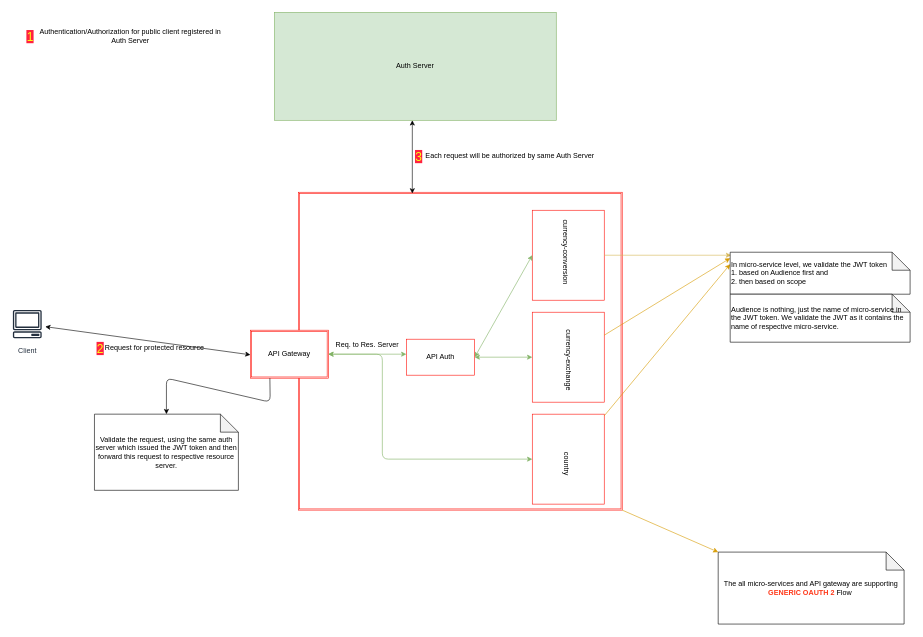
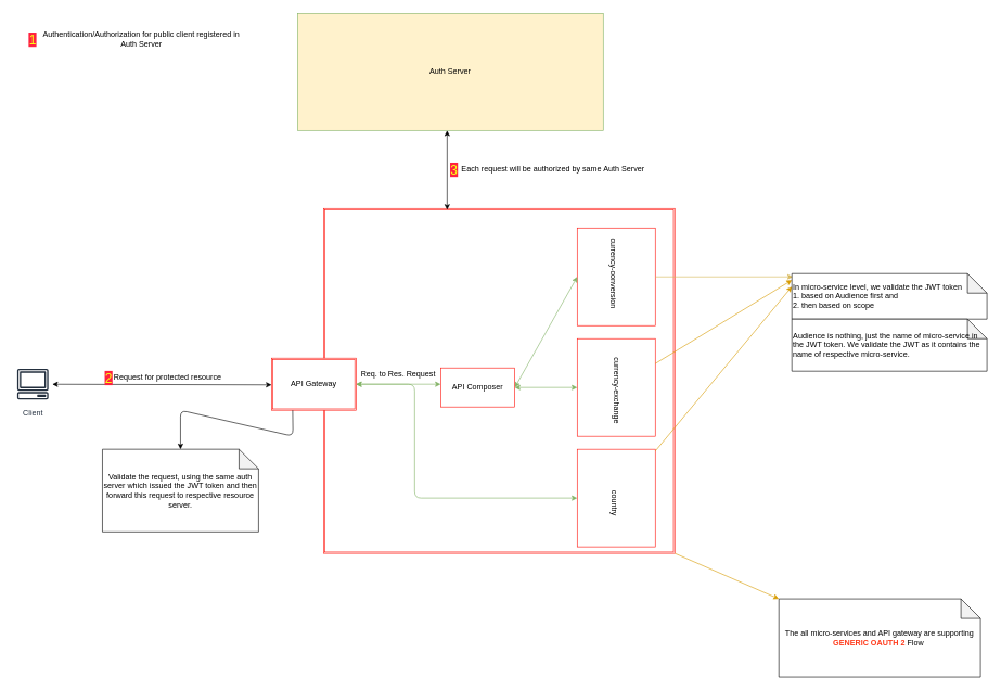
  <mxCell id="0" />
  <mxCell id="1" parent="0" />
  <mxCell id="2" value="" style="shape=ext;double=1;rounded=0;whiteSpace=wrap;html=1;strokeColor=#FF1008;" parent="1" vertex="1"><mxGeometry x="497" width="540" height="530" as="geometry" y="320" /></mxCell>
  <mxCell id="3" value="API Gateway" style="shape=ext;double=1;rounded=0;whiteSpace=wrap;html=1;strokeColor=#FF1008;" parent="1" vertex="1"><mxGeometry x="417" y="550" width="130" height="80" as="geometry" /></mxCell>
  <mxCell id="4" value="" style="whiteSpace=wrap;html=1;strokeColor=#FF1008;" parent="1" vertex="1"><mxGeometry x="887" y="350" width="120" height="150" as="geometry" /></mxCell>
  <mxCell id="5" value="" style="whiteSpace=wrap;html=1;strokeColor=#FF1008;" parent="1" vertex="1"><mxGeometry x="887" y="520" width="120" height="150" as="geometry" /></mxCell>
  <mxCell id="6" value="" style="whiteSpace=wrap;html=1;strokeColor=#FF1008;" parent="1" vertex="1"><mxGeometry x="887" y="690" width="120" height="150" as="geometry" /></mxCell>
  <mxCell id="7" value="currency-conversion" style="text;html=1;strokeColor=none;fillColor=none;align=center;verticalAlign=middle;whiteSpace=wrap;rounded=0;rotation=90;" parent="1" vertex="1"><mxGeometry x="867" y="410" width="150" height="20" as="geometry" /></mxCell>
  <mxCell id="8" value="currency-exchange" style="text;html=1;strokeColor=none;fillColor=none;align=center;verticalAlign=middle;whiteSpace=wrap;rounded=0;rotation=90;" parent="1" vertex="1"><mxGeometry x="887" y="590" width="120" height="20" as="geometry" /></mxCell>
  <mxCell id="9" value="country&lt;br&gt;" style="text;html=1;strokeColor=none;fillColor=none;align=center;verticalAlign=middle;whiteSpace=wrap;rounded=0;rotation=90;" parent="1" vertex="1"><mxGeometry x="922" y="763" width="45" height="20" as="geometry" /></mxCell>
  <mxCell id="10" value="" style="endArrow=classic;html=1;fillColor=#fff2cc;strokeColor=#d6b656;" parent="1" source="4" edge="1"><mxGeometry width="50" height="50" relative="1" as="geometry"><mxPoint x="717" y="640" as="sourcePoint" /><mxPoint x="1218.6" y="425" as="targetPoint" /></mxGeometry></mxCell>
  <mxCell id="11" value="" style="endArrow=classic;html=1;fillColor=#ffe6cc;strokeColor=#d79b00;" parent="1" source="5" edge="1"><mxGeometry width="50" height="50" relative="1" as="geometry"><mxPoint x="737" y="640" as="sourcePoint" /><mxPoint x="1217" y="430" as="targetPoint" /></mxGeometry></mxCell>
  <mxCell id="12" value="" style="endArrow=classic;html=1;fillColor=#ffe6cc;strokeColor=#d79b00;" parent="1" source="6" edge="1"><mxGeometry width="50" height="50" relative="1" as="geometry"><mxPoint x="737" y="640" as="sourcePoint" /><mxPoint x="1217" y="440" as="targetPoint" /></mxGeometry></mxCell>
  <mxCell id="13" value="In micro-service level, we validate the JWT token &lt;br&gt;1. based on Audience first and &lt;br&gt;2. then based on scope" style="shape=note;whiteSpace=wrap;html=1;backgroundOutline=1;darkOpacity=0.05;align=left;" parent="1" vertex="1"><mxGeometry x="1217" y="420" width="300" height="70" as="geometry" /></mxCell>
  <mxCell id="14" value="Audience is nothing, just the name of micro-service in the JWT token. We validate the JWT as it contains the name of respective micro-service.&amp;nbsp;&amp;nbsp;" style="shape=note;whiteSpace=wrap;html=1;backgroundOutline=1;darkOpacity=0.05;align=left;" parent="1" vertex="1"><mxGeometry x="1217" y="490" width="300" height="80" as="geometry" /></mxCell>
  <mxCell id="15" value="The all micro-services and API gateway are supporting&lt;b&gt;&lt;font color=&quot;#ff3819&quot;&gt; GENERIC OAUTH 2&lt;/font&gt;&lt;/b&gt; Flow&amp;nbsp;" style="shape=note;whiteSpace=wrap;html=1;backgroundOutline=1;darkOpacity=0.05;" parent="1" vertex="1"><mxGeometry x="1197" y="920" width="310" height="120" as="geometry" /></mxCell>
  <mxCell id="16" value="" style="endArrow=classic;html=1;exitX=1;exitY=1;exitDx=0;exitDy=0;entryX=0;entryY=0;entryDx=0;entryDy=0;entryPerimeter=0;fillColor=#ffe6cc;strokeColor=#d79b00;" parent="1" source="2" target="15" edge="1"><mxGeometry width="50" height="50" relative="1" as="geometry"><mxPoint x="907" y="910" as="sourcePoint" /><mxPoint x="1177" y="925" as="targetPoint" /></mxGeometry></mxCell>
  <mxCell id="17" value="" style="endArrow=classic;startArrow=classic;html=1;entryX=0;entryY=0.5;entryDx=0;entryDy=0;fillColor=#d5e8d4;strokeColor=#82b366;exitX=1;exitY=0.5;exitDx=0;exitDy=0;" parent="1" source="30" target="4" edge="1"><mxGeometry width="50" height="50" relative="1" as="geometry"><mxPoint x="767" y="510" as="sourcePoint" /><mxPoint x="707" y="570" as="targetPoint" /></mxGeometry></mxCell>
  <mxCell id="18" value="" style="endArrow=classic;startArrow=classic;html=1;entryX=0;entryY=0.5;entryDx=0;entryDy=0;fillColor=#d5e8d4;strokeColor=#82b366;exitX=1;exitY=0.5;exitDx=0;exitDy=0;" parent="1" target="5" edge="1" source="30"><mxGeometry width="50" height="50" relative="1" as="geometry"><mxPoint x="827" y="595" as="sourcePoint" /><mxPoint x="707" y="570" as="targetPoint" /></mxGeometry></mxCell>
  <mxCell id="19" value="" style="endArrow=classic;startArrow=classic;html=1;entryX=1;entryY=0.5;entryDx=0;entryDy=0;exitX=0;exitY=0.5;exitDx=0;exitDy=0;fillColor=#d5e8d4;strokeColor=#82b366;" parent="1" source="6" target="3" edge="1"><mxGeometry width="50" height="50" relative="1" as="geometry"><mxPoint x="657" y="620" as="sourcePoint" /><mxPoint x="707" y="570" as="targetPoint" /><Array as="points"><mxPoint x="637" y="765" /><mxPoint x="637" y="590" /></Array></mxGeometry></mxCell>
  <mxCell id="20" value="" style="endArrow=classic;startArrow=classic;html=1;entryX=0;entryY=0.5;entryDx=0;entryDy=0;" parent="1" source="21" edge="1"><mxGeometry width="50" height="50" relative="1" as="geometry"><mxPoint x="87" y="590" as="sourcePoint" /><mxPoint x="417" y="591" as="targetPoint" /></mxGeometry></mxCell>
- <mxCell id="21" value="Client" style="outlineConnect=0;fontColor=#232F3E;gradientColor=none;strokeColor=#232F3E;fillColor=#ffffff;dashed=0;verticalLabelPosition=bottom;verticalAlign=top;align=center;html=1;fontSize=12;fontStyle=0;aspect=fixed;shape=mxgraph.aws4.resourceIcon;resIcon=mxgraph.aws4.client;" parent="1" vertex="1"><mxGeometry x="15" y="510" width="60" height="60" as="geometry" /></mxCell>
- <mxCell id="22" value="Auth Server" style="whiteSpace=wrap;html=1;strokeColor=#82b366;fillColor=#d5e8d4;" parent="1" vertex="1"><mxGeometry x="457" y="20" width="470" height="180" as="geometry" /></mxCell>
+ <mxCell id="21" value="Client" style="outlineConnect=0;fontColor=#232F3E;gradientColor=none;strokeColor=#232F3E;fillColor=#ffffff;dashed=0;verticalLabelPosition=bottom;verticalAlign=top;align=center;html=1;fontSize=12;fontStyle=0;aspect=fixed;shape=mxgraph.aws4.resourceIcon;resIcon=mxgraph.aws4.client;" parent="1" vertex="1"><mxGeometry x="20" y="560" width="60" height="60" as="geometry" /></mxCell>
+ <mxCell id="22" value="Auth Server" style="whiteSpace=wrap;html=1;strokeColor=#82b366;fillColor=#fff2cc;" parent="1" vertex="1"><mxGeometry x="457" y="20" width="470" height="180" as="geometry" /></mxCell>
  <mxCell id="23" value="Authentication/Authorization for public client registered in Auth Server" style="text;html=1;strokeColor=none;fillColor=none;align=center;verticalAlign=middle;whiteSpace=wrap;rounded=0;" parent="1" vertex="1"><mxGeometry x="57" y="50" width="320" height="20" as="geometry" /></mxCell>
  <mxCell id="24" value="Request for protected resource" style="text;html=1;align=center;verticalAlign=middle;resizable=0;points=[];autosize=1;" parent="1" vertex="1"><mxGeometry x="167" y="570" width="180" height="20" as="geometry" /></mxCell>
- <mxCell id="25" value="Req. to Res. Server" style="text;html=1;strokeColor=none;fillColor=none;align=center;verticalAlign=middle;whiteSpace=wrap;rounded=0;" parent="1" vertex="1"><mxGeometry x="527" y="560" width="170" height="30" as="geometry" /></mxCell>
+ <mxCell id="25" value="Req. to Res. Request" style="text;html=1;strokeColor=none;fillColor=none;align=center;verticalAlign=middle;whiteSpace=wrap;rounded=0;" parent="1" vertex="1"><mxGeometry x="527" y="560" width="170" height="30" as="geometry" /></mxCell>
  <mxCell id="26" value="Validate the request, using the same auth server which issued the JWT token and then forward this request to respective resource server." style="shape=note;whiteSpace=wrap;html=1;backgroundOutline=1;darkOpacity=0.05;" parent="1" vertex="1"><mxGeometry x="157" y="690" width="240" height="127" as="geometry" /></mxCell>
  <mxCell id="27" value="" style="endArrow=classic;html=1;exitX=0.25;exitY=1;exitDx=0;exitDy=0;entryX=0.5;entryY=0;entryDx=0;entryDy=0;entryPerimeter=0;" parent="1" source="3" target="26" edge="1"><mxGeometry width="50" height="50" relative="1" as="geometry"><mxPoint x="717" y="560" as="sourcePoint" /><mxPoint x="767" y="510" as="targetPoint" /><Array as="points"><mxPoint x="450" y="670" /><mxPoint x="277" y="630" /></Array></mxGeometry></mxCell>
  <mxCell id="28" value="&lt;font style=&quot;font-size: 20px ; background-color: rgb(255 , 33 , 63)&quot; color=&quot;#f7ff14&quot;&gt;1&lt;/font&gt;" style="text;html=1;strokeColor=none;fillColor=none;align=center;verticalAlign=middle;whiteSpace=wrap;rounded=0;" parent="1" vertex="1"><mxGeometry x="30" y="50" width="40" height="20" as="geometry" /></mxCell>
  <mxCell id="29" value="&lt;font color=&quot;#f7ff14&quot;&gt;&lt;span style=&quot;font-size: 20px ; background-color: rgb(255 , 33 , 63)&quot;&gt;2&lt;/span&gt;&lt;/font&gt;" style="text;html=1;strokeColor=none;fillColor=none;align=center;verticalAlign=middle;whiteSpace=wrap;rounded=0;" parent="1" vertex="1"><mxGeometry x="147" y="570" width="40" height="20" as="geometry" /></mxCell>
- <mxCell id="30" value="API Auth" style="whiteSpace=wrap;html=1;strokeColor=#FF1008;" vertex="1" parent="1"><mxGeometry x="677" y="565" width="114" height="60" as="geometry" /></mxCell>
+ <mxCell id="30" value="API Composer" style="whiteSpace=wrap;html=1;strokeColor=#FF1008;" vertex="1" parent="1"><mxGeometry x="677" y="565" width="114" height="60" as="geometry" /></mxCell>
  <mxCell id="31" value="" style="endArrow=classic;startArrow=classic;html=1;fillColor=#d5e8d4;strokeColor=#82b366;exitX=1;exitY=0.5;exitDx=0;exitDy=0;" edge="1" parent="1" source="3"><mxGeometry width="50" height="50" relative="1" as="geometry"><mxPoint x="657" y="622" as="sourcePoint" /><mxPoint x="677" y="590" as="targetPoint" /></mxGeometry></mxCell>
  <mxCell id="32" value="&lt;font color=&quot;#f7ff14&quot;&gt;&lt;span style=&quot;font-size: 20px ; background-color: rgb(255 , 33 , 63)&quot;&gt;3&lt;/span&gt;&lt;/font&gt;" style="text;html=1;strokeColor=none;fillColor=none;align=center;verticalAlign=middle;whiteSpace=wrap;rounded=0;" vertex="1" parent="1"><mxGeometry x="678" y="250" width="40" height="20" as="geometry" /></mxCell>
  <mxCell id="33" value="" style="endArrow=classic;startArrow=classic;html=1;" edge="1" parent="1"><mxGeometry width="50" height="50" relative="1" as="geometry"><mxPoint x="687" y="322" as="sourcePoint" /><mxPoint x="687" y="200" as="targetPoint" /></mxGeometry></mxCell>
  <mxCell id="34" value="Each request will be authorized by same Auth Server" style="text;html=1;strokeColor=none;fillColor=none;align=center;verticalAlign=middle;whiteSpace=wrap;rounded=0;" vertex="1" parent="1"><mxGeometry x="697" y="250" width="306" height="20" as="geometry" /></mxCell>
